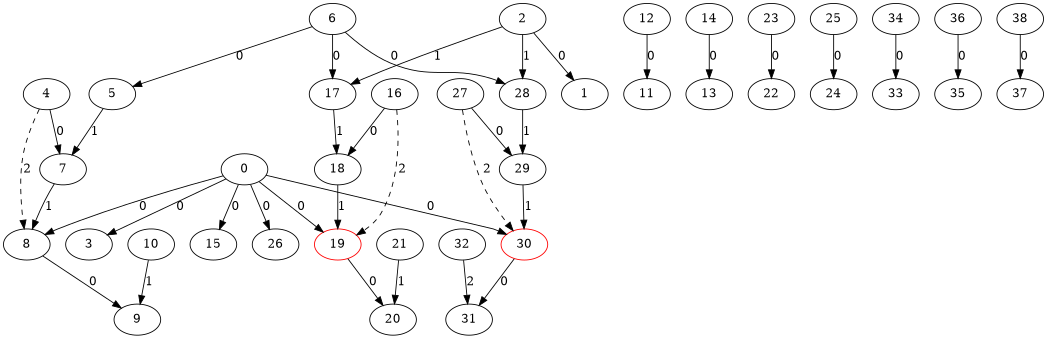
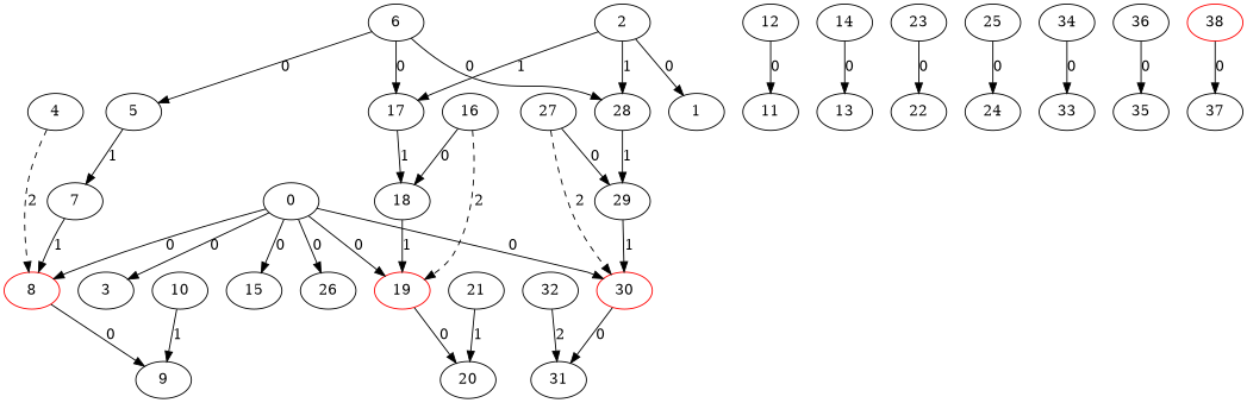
  digraph {
    node [BB=0 SS=0 bw=0 cv=0 nodeT=sym op=NaS symid=-1 symidR=0]
    0 [symid=0]
    3 [BB=1 op=_sym_set_return_expression symid=2]
-   8 [BB=1 color=black nodeT=falseRootPhi symid=22]
+   8 [BB=1 color=red nodeT=falseRootPhi symid=22]
    15 [BB=3 op=_sym_set_return_expression symid=8]
    19 [BB=3 color=red nodeT=falseRootPhi symid=24]
    26 [BB=5 op=_sym_set_return_expression symid=14]
    30 [BB=5 color=red nodeT=falseRootPhi symid=26]
    9 [BB=1 op=_sym_build_path_constraint symid=5]
    20 [BB=3 op=_sym_build_path_constraint symid=11]
    31 [BB=5 op=_sym_build_path_constraint symid=17]
    1 [BB=1 op=_sym_notify_call symid=1]
    2 [bw=1 cv=1 nodeT=constantInt]
    17 [BB=3 op=_sym_build_integer symid=23]
    28 [BB=5 op=_sym_build_integer symid=25]
    5 [BB=1 op=_sym_build_integer symid=21]
    7 [BB=1 op=_sym_build_not_equal symid=4]
    18 [BB=3 op=_sym_build_not_equal symid=10]
    29 [BB=5 op=_sym_build_not_equal symid=16]
    4 [BB=1 op=_sym_get_return_expression symid=3]
    6 [bw=4 nodeT=constantInt]
    10 [BB=1 bw=1 nodeT=runtimeInt]
    11 [BB=2 op=_sym_notify_call symid=6]
    12 [bw=1 cv=2 nodeT=constantInt]
    13 [BB=3 op=_sym_notify_call symid=7]
    14 [bw=1 cv=3 nodeT=constantInt]
    16 [BB=3 op=_sym_get_return_expression symid=9]
    21 [BB=3 bw=1 nodeT=runtimeInt]
    22 [BB=4 op=_sym_notify_call symid=12]
    23 [bw=1 cv=4 nodeT=constantInt]
    24 [BB=5 op=_sym_notify_call symid=13]
    25 [bw=1 cv=5 nodeT=constantInt]
    27 [BB=5 op=_sym_get_return_expression symid=15]
    32 [BB=5 bw=1 nodeT=runtimeInt]
    33 [BB=6 op=_sym_notify_call symid=18]
    34 [bw=1 cv=6 nodeT=constantInt]
    35 [BB=7 op=_sym_notify_call symid=19]
    36 [bw=1 cv=7 nodeT=constantInt]
    37 [BB=7 op=_sym_notify_call symid=20]
-   38 [bw=1 cv=8 nodeT=constantInt]
+   38 [bw=1 cv=8 nodeT=constantInt color=red]
    0 -> 3 [label=0]
    0 -> 8 [label=0]
    0 -> 15 [label=0]
    0 -> 19 [label=0]
    0 -> 26 [label=0]
    0 -> 30 [label=0]
    8 -> 9 [label=0]
    19 -> 20 [label=0]
    30 -> 31 [label=0]
    2 -> 1 [label=0]
    2 -> 17 [label=1]
    2 -> 28 [label=1]
    17 -> 18 [label=1]
    28 -> 29 [label=1]
    5 -> 7 [label=1]
    7 -> 8 [label=1]
    18 -> 19 [label=1]
    29 -> 30 [label=1]
    4 -> 8 [label=2 style=dashed]
-   4 -> 7 [label=0]
    6 -> 17 [label=0]
    6 -> 28 [label=0]
    6 -> 5 [label=0]
    10 -> 9 [label=1]
    12 -> 11 [label=0]
    14 -> 13 [label=0]
    16 -> 19 [label=2 style=dashed]
    16 -> 18 [label=0]
    21 -> 20 [label=1]
    23 -> 22 [label=0]
    25 -> 24 [label=0]
    27 -> 30 [label=2 style=dashed]
    27 -> 29 [label=0]
    32 -> 31 [label=2]
    34 -> 33 [label=0]
    36 -> 35 [label=0]
    38 -> 37 [label=0]
  }
